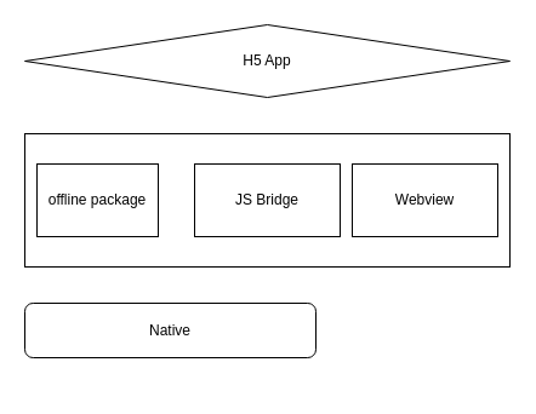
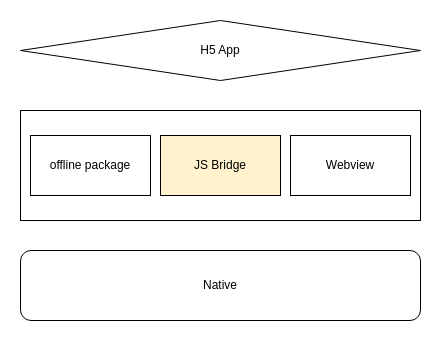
  <mxCell id="0" />
  <mxCell id="1" parent="0" />
- <mxCell id="2" value="Native" style="rounded=1;whiteSpace=wrap;html=1;" vertex="1" parent="1"><mxGeometry x="20" y="250" width="240" height="45" as="geometry" /></mxCell>
+ <mxCell id="2" value="Native" style="rounded=1;whiteSpace=wrap;html=1;" vertex="1" parent="1"><mxGeometry x="20" y="250" width="400" height="70" as="geometry" /></mxCell>
  <mxCell id="3" value="" style="rounded=0;whiteSpace=wrap;html=1;" vertex="1" parent="1"><mxGeometry x="20" y="110" width="400" height="110" as="geometry" /></mxCell>
  <mxCell id="4" value="H5 App" style="rhombus;whiteSpace=wrap;html=1;" vertex="1" parent="1"><mxGeometry x="20" y="20" width="400" height="60" as="geometry" /></mxCell>
- <mxCell id="5" value="offline package" style="rounded=0;whiteSpace=wrap;html=1;" vertex="1" parent="1"><mxGeometry x="30" y="135" width="100" height="60" as="geometry" /></mxCell>
- <mxCell id="6" value="JS Bridge" style="rounded=0;whiteSpace=wrap;html=1;" vertex="1" parent="1"><mxGeometry x="160" y="135" width="120" height="60" as="geometry" /></mxCell>
+ <mxCell id="5" value="offline package" style="rounded=0;whiteSpace=wrap;html=1;" vertex="1" parent="1"><mxGeometry x="30" y="135" width="120" height="60" as="geometry" /></mxCell>
+ <mxCell id="6" value="JS Bridge" style="rounded=0;whiteSpace=wrap;html=1;fillColor=#fff2cc;" vertex="1" parent="1"><mxGeometry x="160" y="135" width="120" height="60" as="geometry" /></mxCell>
  <mxCell id="7" value="Webview" style="rounded=0;whiteSpace=wrap;html=1;" vertex="1" parent="1"><mxGeometry x="290" y="135" width="120" height="60" as="geometry" /></mxCell>
